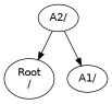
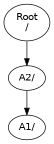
  digraph {
    fontname="DejaVu Sans"
    node [fontname="DejaVu Sans"]
    edge [fontname="DejaVu Sans"]
    n1 [label="Root\n/"]
    "A2/"
    "A1/"
-   "A2/" -> n1
+   n1 -> "A2/"
    "A2/" -> "A1/"
  }
